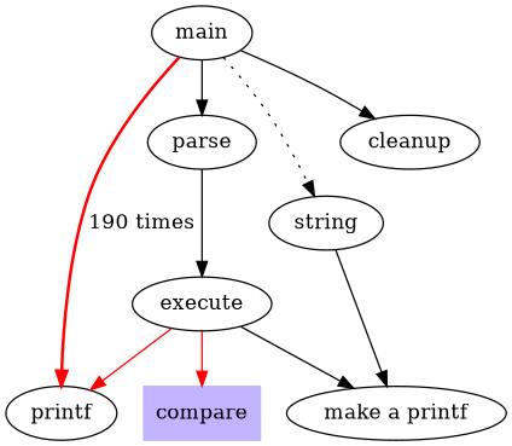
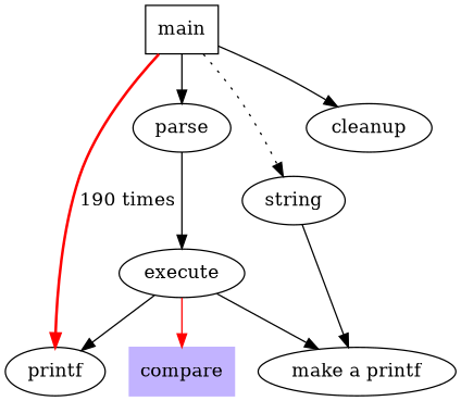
  digraph {
-   main [shape=ellipse]
+   main [shape=box]
    parse
    n3 [label=string]
    cleanup
    printf
    execute
    n7 [label="make a printf"]
    compare [color=".7 .3 1.0" shape=box style=filled]
    main -> parse [weight=8]
    main -> n3 [style=dotted]
    main -> cleanup
    main -> printf [color=red label="190 times" style=bold]
    parse -> execute
    n3 -> n7
-   execute -> printf [color=red]
+   execute -> printf
    execute -> n7
    execute -> compare [color=red]
  }
